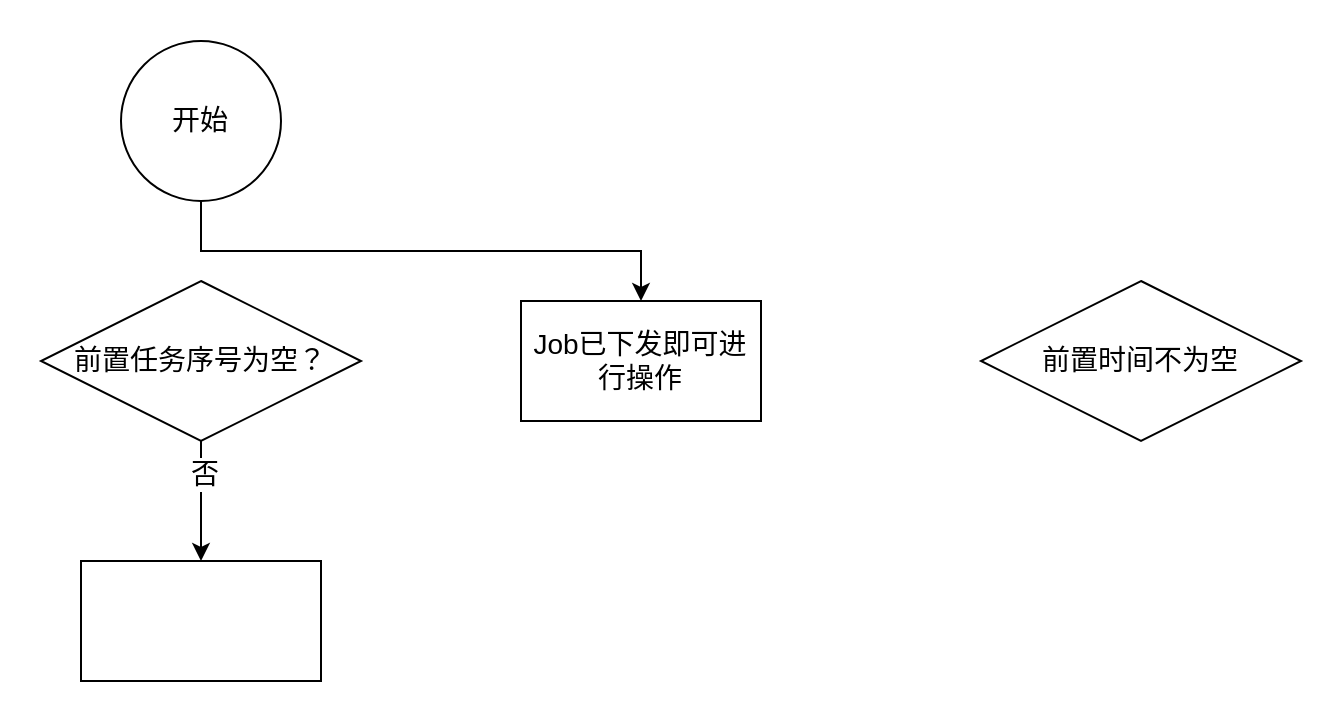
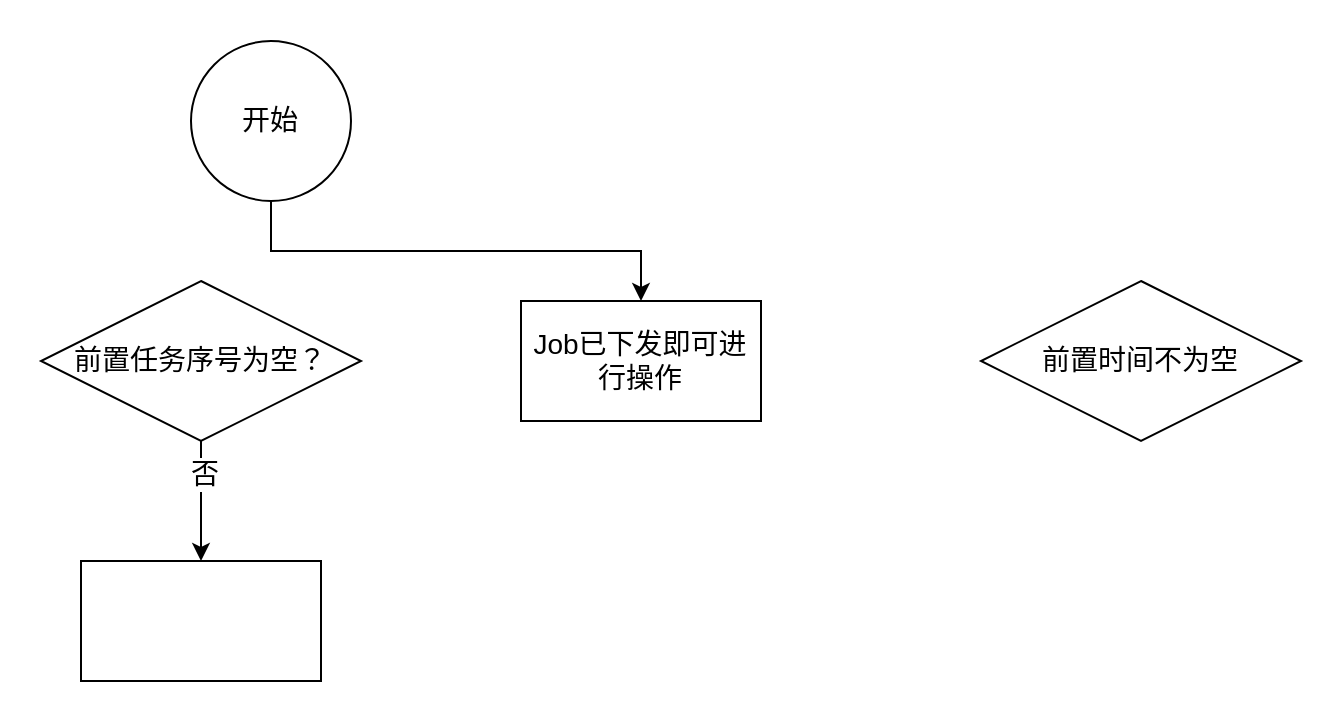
  <mxCell id="0" />
  <mxCell id="1" parent="0" />
  <mxCell id="2" style="edgeStyle=orthogonalEdgeStyle;rounded=0;orthogonalLoop=1;jettySize=auto;html=1;exitX=0.5;exitY=1;exitDx=0;exitDy=0;fontSize=14;" edge="1" parent="1" source="3" target="8"><mxGeometry relative="1" as="geometry" /></mxCell>
- <mxCell id="3" value="开始" style="ellipse;whiteSpace=wrap;html=1;aspect=fixed;fontSize=14;" vertex="1" parent="1"><mxGeometry x="60" y="20" width="80" height="80" as="geometry" /></mxCell>
+ <mxCell id="3" value="开始" style="ellipse;whiteSpace=wrap;html=1;aspect=fixed;fontSize=14;" vertex="1" parent="1"><mxGeometry x="95" y="20" width="80" height="80" as="geometry" /></mxCell>
  <mxCell id="4" style="edgeStyle=orthogonalEdgeStyle;rounded=0;orthogonalLoop=1;jettySize=auto;html=1;exitX=0.5;exitY=1;exitDx=0;exitDy=0;entryX=0.5;entryY=0;entryDx=0;entryDy=0;fontSize=14;" edge="1" parent="1" source="6" target="7"><mxGeometry relative="1" as="geometry" /></mxCell>
  <mxCell id="5" value="否" style="edgeLabel;html=1;align=center;verticalAlign=middle;resizable=0;points=[];fontSize=14;" vertex="1" connectable="0" parent="4"><mxGeometry x="-0.467" y="1" relative="1" as="geometry"><mxPoint as="offset" /></mxGeometry></mxCell>
  <mxCell id="6" value="前置任务序号为空？" style="rhombus;whiteSpace=wrap;html=1;fontSize=14;" vertex="1" parent="1"><mxGeometry x="20" y="140" width="160" height="80" as="geometry" /></mxCell>
  <mxCell id="7" value="" style="rounded=0;whiteSpace=wrap;html=1;fontSize=14;" vertex="1" parent="1"><mxGeometry x="40" y="280" width="120" height="60" as="geometry" /></mxCell>
  <mxCell id="8" value="Job已下发即可进行操作" style="rounded=0;whiteSpace=wrap;html=1;fontSize=14;" vertex="1" parent="1"><mxGeometry x="260" y="150" width="120" height="60" as="geometry" /></mxCell>
  <mxCell id="9" value="前置时间不为空" style="rhombus;whiteSpace=wrap;html=1;fontSize=14;" vertex="1" parent="1"><mxGeometry x="490" y="140" width="160" height="80" as="geometry" /></mxCell>
